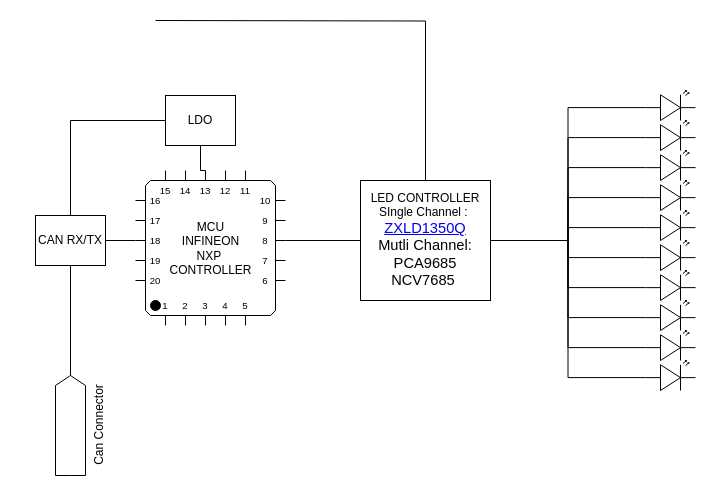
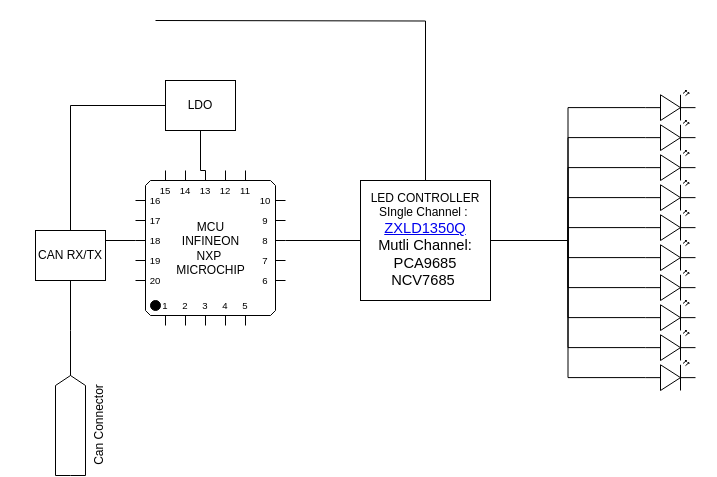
  <mxCell id="0" />
  <mxCell id="1" parent="0" />
  <mxCell id="2" style="edgeStyle=orthogonalEdgeStyle;rounded=0;orthogonalLoop=1;jettySize=auto;html=1;exitX=1;exitY=0.5;exitDx=0;exitDy=0;entryX=0;entryY=0.57;entryDx=0;entryDy=0;entryPerimeter=0;endArrow=none;endFill=0;" edge="1" parent="1" source="12" target="15"><mxGeometry relative="1" as="geometry" /></mxCell>
  <mxCell id="3" style="edgeStyle=orthogonalEdgeStyle;rounded=0;orthogonalLoop=1;jettySize=auto;html=1;exitX=1;exitY=0.5;exitDx=0;exitDy=0;entryX=0;entryY=0.57;entryDx=0;entryDy=0;entryPerimeter=0;endArrow=none;endFill=0;" edge="1" parent="1" source="12" target="16"><mxGeometry relative="1" as="geometry" /></mxCell>
  <mxCell id="4" style="edgeStyle=orthogonalEdgeStyle;rounded=0;orthogonalLoop=1;jettySize=auto;html=1;exitX=1;exitY=0.5;exitDx=0;exitDy=0;entryX=0;entryY=0.57;entryDx=0;entryDy=0;entryPerimeter=0;endArrow=none;endFill=0;" edge="1" parent="1" source="12" target="17"><mxGeometry relative="1" as="geometry" /></mxCell>
  <mxCell id="5" style="edgeStyle=orthogonalEdgeStyle;rounded=0;orthogonalLoop=1;jettySize=auto;html=1;exitX=1;exitY=0.5;exitDx=0;exitDy=0;entryX=0;entryY=0.57;entryDx=0;entryDy=0;entryPerimeter=0;endArrow=none;endFill=0;" edge="1" parent="1" source="12" target="14"><mxGeometry relative="1" as="geometry" /></mxCell>
  <mxCell id="6" style="edgeStyle=orthogonalEdgeStyle;rounded=0;orthogonalLoop=1;jettySize=auto;html=1;exitX=1;exitY=0.5;exitDx=0;exitDy=0;entryX=0;entryY=0.57;entryDx=0;entryDy=0;entryPerimeter=0;endArrow=none;endFill=0;" edge="1" parent="1" source="12" target="13"><mxGeometry relative="1" as="geometry" /></mxCell>
  <mxCell id="7" style="edgeStyle=orthogonalEdgeStyle;rounded=0;orthogonalLoop=1;jettySize=auto;html=1;exitX=1;exitY=0.5;exitDx=0;exitDy=0;entryX=0;entryY=0.57;entryDx=0;entryDy=0;entryPerimeter=0;endArrow=none;endFill=0;" edge="1" parent="1" source="12" target="18"><mxGeometry relative="1" as="geometry" /></mxCell>
  <mxCell id="8" style="edgeStyle=orthogonalEdgeStyle;rounded=0;orthogonalLoop=1;jettySize=auto;html=1;exitX=1;exitY=0.5;exitDx=0;exitDy=0;entryX=0;entryY=0.57;entryDx=0;entryDy=0;entryPerimeter=0;endArrow=none;endFill=0;" edge="1" parent="1" source="12" target="19"><mxGeometry relative="1" as="geometry" /></mxCell>
  <mxCell id="9" style="edgeStyle=orthogonalEdgeStyle;rounded=0;orthogonalLoop=1;jettySize=auto;html=1;exitX=1;exitY=0.5;exitDx=0;exitDy=0;entryX=0;entryY=0.57;entryDx=0;entryDy=0;entryPerimeter=0;endArrow=none;endFill=0;" edge="1" parent="1" source="12" target="20"><mxGeometry relative="1" as="geometry" /></mxCell>
  <mxCell id="10" style="edgeStyle=orthogonalEdgeStyle;rounded=0;orthogonalLoop=1;jettySize=auto;html=1;exitX=1;exitY=0.5;exitDx=0;exitDy=0;entryX=0;entryY=0.57;entryDx=0;entryDy=0;entryPerimeter=0;endArrow=none;endFill=0;" edge="1" parent="1" source="12" target="21"><mxGeometry relative="1" as="geometry" /></mxCell>
  <mxCell id="11" style="edgeStyle=orthogonalEdgeStyle;rounded=0;orthogonalLoop=1;jettySize=auto;html=1;exitX=1;exitY=0.5;exitDx=0;exitDy=0;entryX=0;entryY=0.57;entryDx=0;entryDy=0;entryPerimeter=0;endArrow=none;endFill=0;" edge="1" parent="1" source="12" target="22"><mxGeometry relative="1" as="geometry" /></mxCell>
  <mxCell id="12" value="LED CONTROLLER&lt;br&gt;SIngle Channel :&amp;nbsp;&lt;br&gt;&lt;span style=&quot;font-size: 11.0pt ; font-family: &amp;#34;calibri&amp;#34; , sans-serif&quot;&gt;&lt;a href=&quot;https://www.diodes.com/assets/Datasheets/ZXLD1350Q.pdf&quot;&gt;ZXLD1350Q&lt;/a&gt;&lt;br&gt;Mutli Channel:&lt;br&gt;&lt;/span&gt;&lt;span style=&quot;font-size: 11.0pt ; font-family: &amp;#34;calibri&amp;#34; , sans-serif&quot;&gt;PCA9685&lt;br&gt;&lt;/span&gt;&lt;span style=&quot;font-size: 11.0pt ; font-family: &amp;#34;calibri&amp;#34; , sans-serif&quot;&gt;NCV7685&amp;nbsp;&lt;/span&gt;&lt;span style=&quot;font-size: 11.0pt ; font-family: &amp;#34;calibri&amp;#34; , sans-serif&quot;&gt;&lt;br&gt;&lt;/span&gt;" style="rounded=0;whiteSpace=wrap;html=1;" vertex="1" parent="1"><mxGeometry x="360" y="180" width="130" height="120" as="geometry" /></mxCell>
  <mxCell id="13" value="" style="verticalLabelPosition=bottom;shadow=0;dashed=0;align=center;html=1;verticalAlign=top;shape=mxgraph.electrical.opto_electronics.led_2;pointerEvents=1;" vertex="1" parent="1"><mxGeometry x="645" y="90" width="50" height="30" as="geometry" /></mxCell>
  <mxCell id="14" value="" style="verticalLabelPosition=bottom;shadow=0;dashed=0;align=center;html=1;verticalAlign=top;shape=mxgraph.electrical.opto_electronics.led_2;pointerEvents=1;" vertex="1" parent="1"><mxGeometry x="645" y="120" width="50" height="30" as="geometry" /></mxCell>
  <mxCell id="15" value="" style="verticalLabelPosition=bottom;shadow=0;dashed=0;align=center;html=1;verticalAlign=top;shape=mxgraph.electrical.opto_electronics.led_2;pointerEvents=1;" vertex="1" parent="1"><mxGeometry x="645" y="150" width="50" height="30" as="geometry" /></mxCell>
  <mxCell id="16" value="" style="verticalLabelPosition=bottom;shadow=0;dashed=0;align=center;html=1;verticalAlign=top;shape=mxgraph.electrical.opto_electronics.led_2;pointerEvents=1;" vertex="1" parent="1"><mxGeometry x="645" y="180" width="50" height="30" as="geometry" /></mxCell>
  <mxCell id="17" value="" style="verticalLabelPosition=bottom;shadow=0;dashed=0;align=center;html=1;verticalAlign=top;shape=mxgraph.electrical.opto_electronics.led_2;pointerEvents=1;" vertex="1" parent="1"><mxGeometry x="645" y="210" width="50" height="30" as="geometry" /></mxCell>
  <mxCell id="18" value="" style="verticalLabelPosition=bottom;shadow=0;dashed=0;align=center;html=1;verticalAlign=top;shape=mxgraph.electrical.opto_electronics.led_2;pointerEvents=1;" vertex="1" parent="1"><mxGeometry x="645" y="240" width="50" height="30" as="geometry" /></mxCell>
  <mxCell id="19" value="" style="verticalLabelPosition=bottom;shadow=0;dashed=0;align=center;html=1;verticalAlign=top;shape=mxgraph.electrical.opto_electronics.led_2;pointerEvents=1;" vertex="1" parent="1"><mxGeometry x="645" y="270" width="50" height="30" as="geometry" /></mxCell>
  <mxCell id="20" value="" style="verticalLabelPosition=bottom;shadow=0;dashed=0;align=center;html=1;verticalAlign=top;shape=mxgraph.electrical.opto_electronics.led_2;pointerEvents=1;" vertex="1" parent="1"><mxGeometry x="645" y="300" width="50" height="30" as="geometry" /></mxCell>
  <mxCell id="21" value="" style="verticalLabelPosition=bottom;shadow=0;dashed=0;align=center;html=1;verticalAlign=top;shape=mxgraph.electrical.opto_electronics.led_2;pointerEvents=1;" vertex="1" parent="1"><mxGeometry x="645" y="330" width="50" height="30" as="geometry" /></mxCell>
  <mxCell id="22" value="" style="verticalLabelPosition=bottom;shadow=0;dashed=0;align=center;html=1;verticalAlign=top;shape=mxgraph.electrical.opto_electronics.led_2;pointerEvents=1;" vertex="1" parent="1"><mxGeometry x="645" y="360" width="50" height="30" as="geometry" /></mxCell>
  <mxCell id="23" style="edgeStyle=orthogonalEdgeStyle;rounded=0;orthogonalLoop=1;jettySize=auto;html=1;exitX=1;exitY=0.5;exitDx=0;exitDy=0;exitPerimeter=0;entryX=0.5;entryY=0;entryDx=0;entryDy=0;endArrow=none;endFill=0;" edge="1" parent="1" target="12"><mxGeometry relative="1" as="geometry"><mxPoint x="155" y="20" as="sourcePoint" /></mxGeometry></mxCell>
  <mxCell id="24" style="edgeStyle=orthogonalEdgeStyle;rounded=0;orthogonalLoop=1;jettySize=auto;html=1;exitX=1;exitY=0;exitDx=0;exitDy=70;exitPerimeter=0;entryX=0;entryY=0.5;entryDx=0;entryDy=0;endArrow=none;endFill=0;" edge="1" parent="1" source="26" target="12"><mxGeometry relative="1" as="geometry" /></mxCell>
  <mxCell id="25" style="edgeStyle=orthogonalEdgeStyle;rounded=0;orthogonalLoop=1;jettySize=auto;html=1;exitX=0;exitY=0;exitDx=0;exitDy=70;exitPerimeter=0;entryX=1;entryY=0.5;entryDx=0;entryDy=0;endArrow=none;endFill=0;" edge="1" parent="1" source="26" target="31"><mxGeometry relative="1" as="geometry" /></mxCell>
- <mxCell id="26" value="MCU&lt;br&gt;INFINEON&lt;br&gt;NXP&amp;nbsp;&lt;br&gt;CONTROLLER" style="shadow=0;dashed=0;align=center;html=1;strokeWidth=1;shape=mxgraph.electrical.logic_gates.qfp_ic;labelNames=a,b,c,d,e,f,g,h,i,j,k,l,m,n,o,p,q,r,s,t,u,v,w,x,y,z,a1,b1,c1,d1,e1,f1,g1,h1,i1,j1,k1,l1,m1,n1;" vertex="1" parent="1"><mxGeometry x="135" y="170" width="150" height="155" as="geometry" /></mxCell>
+ <mxCell id="26" value="MCU&lt;br&gt;INFINEON&lt;br&gt;NXP&amp;nbsp;&lt;br&gt;MICROCHIP" style="shadow=0;dashed=0;align=center;html=1;strokeWidth=1;shape=mxgraph.electrical.logic_gates.qfp_ic;labelNames=a,b,c,d,e,f,g,h,i,j,k,l,m,n,o,p,q,r,s,t,u,v,w,x,y,z,a1,b1,c1,d1,e1,f1,g1,h1,i1,j1,k1,l1,m1,n1;" vertex="1" parent="1"><mxGeometry x="135" y="170" width="150" height="155" as="geometry" /></mxCell>
  <mxCell id="27" style="edgeStyle=orthogonalEdgeStyle;rounded=0;orthogonalLoop=1;jettySize=auto;html=1;exitX=0.5;exitY=1;exitDx=0;exitDy=0;entryX=0;entryY=0;entryDx=70;entryDy=0;entryPerimeter=0;endArrow=none;endFill=0;" edge="1" parent="1" source="29" target="26"><mxGeometry relative="1" as="geometry"><Array as="points"><mxPoint x="200" y="170" /></Array></mxGeometry></mxCell>
  <mxCell id="28" style="edgeStyle=orthogonalEdgeStyle;rounded=0;orthogonalLoop=1;jettySize=auto;html=1;exitX=0;exitY=0.5;exitDx=0;exitDy=0;entryX=0.5;entryY=0;entryDx=0;entryDy=0;endArrow=none;endFill=0;" edge="1" parent="1" source="29" target="31"><mxGeometry relative="1" as="geometry" /></mxCell>
- <mxCell id="29" value="LDO" style="rounded=0;whiteSpace=wrap;html=1;" vertex="1" parent="1"><mxGeometry x="165" y="95" width="70" height="50" as="geometry" /></mxCell>
+ <mxCell id="29" value="LDO" style="rounded=0;whiteSpace=wrap;html=1;" vertex="1" parent="1"><mxGeometry x="165" y="80" width="70" height="50" as="geometry" /></mxCell>
  <mxCell id="30" style="edgeStyle=orthogonalEdgeStyle;rounded=0;orthogonalLoop=1;jettySize=auto;html=1;exitX=0.5;exitY=1;exitDx=0;exitDy=0;endArrow=none;endFill=0;" edge="1" parent="1" source="31"><mxGeometry relative="1" as="geometry"><mxPoint x="70" y="380" as="targetPoint" /></mxGeometry></mxCell>
- <mxCell id="31" value="CAN RX/TX" style="rounded=0;whiteSpace=wrap;html=1;" vertex="1" parent="1"><mxGeometry x="35" y="215" width="70" height="50" as="geometry" /></mxCell>
+ <mxCell id="31" value="CAN RX/TX" style="rounded=0;whiteSpace=wrap;html=1;" vertex="1" parent="1"><mxGeometry x="35" y="230" width="70" height="50" as="geometry" /></mxCell>
  <mxCell id="32" value="Can Connector" style="shape=mxgraph.arrows2.arrow;verticalLabelPosition=bottom;shadow=0;dashed=0;align=center;html=1;verticalAlign=top;strokeWidth=1;dy=0;dx=10;notch=0;rotation=-90;" vertex="1" parent="1"><mxGeometry x="20" y="410" width="100" height="30" as="geometry" /></mxCell>
